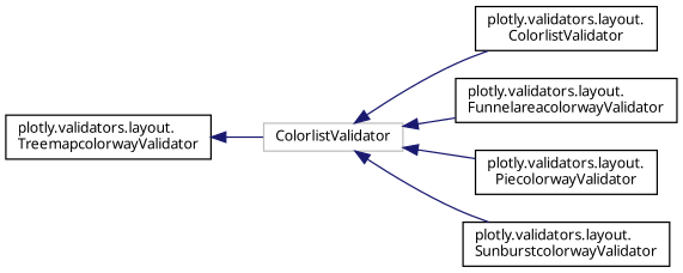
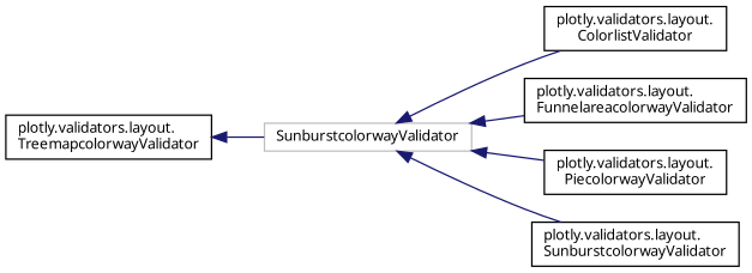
  digraph {
    fontname="Noto Sans"
    rankdir=LR
    node [color=black fillcolor=white fontname="Noto Sans" fontsize=10 shape=record style=filled]
    edge [color=midnightblue dir=back fontname="Noto Sans" fontsize=10 labelfontname=Helvetica labelfontsize=10 style=solid]
-   n1 [color=grey75 height=0.2 label=ColorlistValidator width=0.4]
+   n1 [color=grey75 height=0.2 label=SunburstcolorwayValidator width=0.4]
    n2 [height=0.2 label="plotly.validators.layout.\lColorlistValidator" width=0.4]
    n3 [height=0.2 label="plotly.validators.layout.\lFunnelareacolorwayValidator" width=0.4]
    n4 [height=0.2 label="plotly.validators.layout.\lPiecolorwayValidator" width=0.4]
    n5 [height=0.2 label="plotly.validators.layout.\lSunburstcolorwayValidator" width=0.4]
    n6 [height=0.2 label="plotly.validators.layout.\lTreemapcolorwayValidator" width=0.4]
    n1 -> n2
    n1 -> n3
    n1 -> n4
    n1 -> n5
    n6 -> n1
  }
